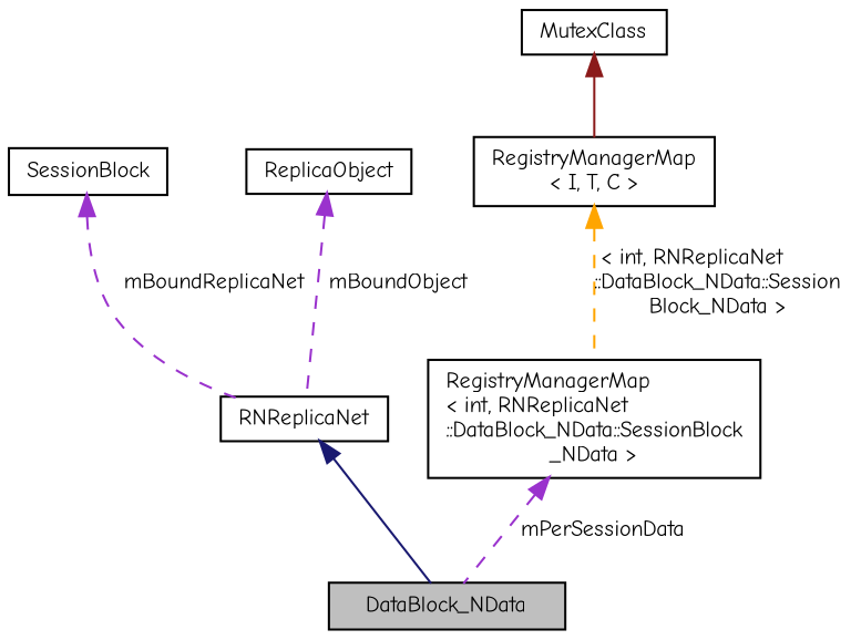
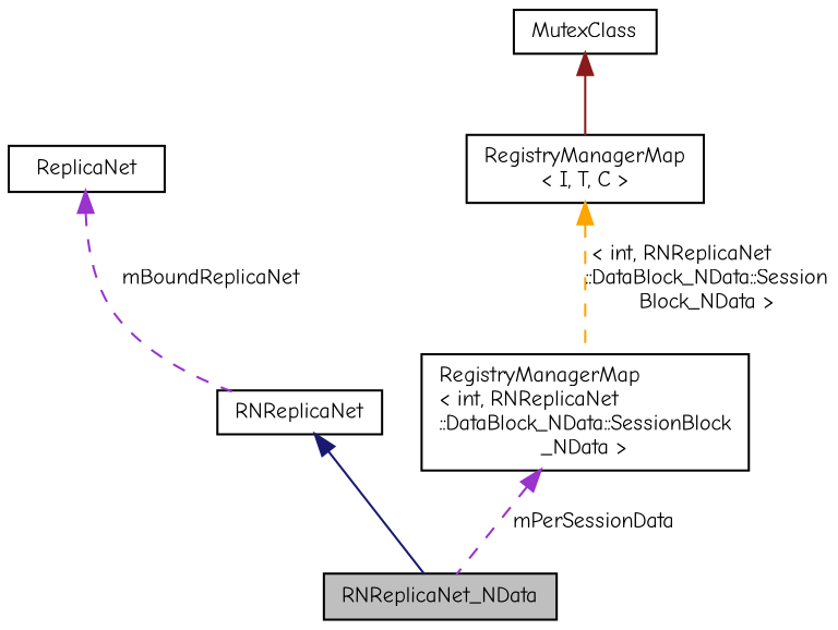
  digraph {
    fontname="Comic Neue"
    rankdir=TB
    node [color=black fillcolor=white fontname="Comic Neue" fontsize=10 shape=record style=filled]
    edge [color=darkorchid3 dir=back fontname="Comic Neue" fontsize=10 labelfontname=Helvetica labelfontsize=10 style=dashed]
-   n1 [fillcolor=grey75 fontcolor=black height=0.2 label=DataBlock_NData width=0.4]
+   n1 [fillcolor=grey75 fontcolor=black height=0.2 label=RNReplicaNet_NData width=0.4]
    n2 [height=0.2 label=RNReplicaNet width=0.4]
-   n3 [height=0.2 label=SessionBlock width=0.4]
-   n4 [height=0.2 label=ReplicaObject width=0.4]
+   n3 [height=0.2 label=ReplicaNet width=0.4]
    n5 [height=0.2 label=MutexClass width=0.4]
    n6 [height=0.2 label="RegistryManagerMap\l\< I, T, C \>" width=0.4]
    n7 [height=0.2 label="RegistryManagerMap\l\< int, RNReplicaNet\l::DataBlock_NData::SessionBlock\l_NData \>" width=0.4]
    n2 -> n1 [color=midnightblue style=solid]
    n3 -> n2 [label=" mBoundReplicaNet"]
-   n4 -> n2 [label=" mBoundObject"]
    n5 -> n6 [color=firebrick4 style=solid]
    n6 -> n7 [color=orange label=" \< int, RNReplicaNet\l::DataBlock_NData::Session\lBlock_NData \>"]
    n7 -> n1 [label=" mPerSessionData"]
  }
